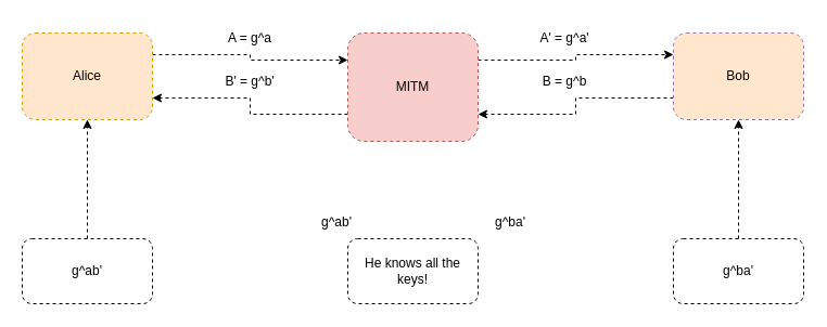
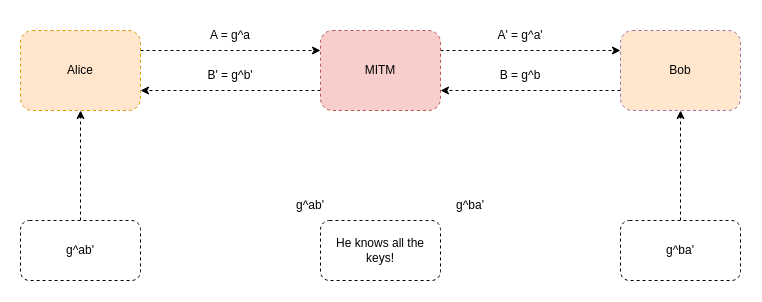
  <mxCell id="0" />
  <mxCell id="1" parent="0" />
  <mxCell id="2" style="edgeStyle=orthogonalEdgeStyle;rounded=0;orthogonalLoop=1;jettySize=auto;html=1;exitX=1;exitY=0.25;exitDx=0;exitDy=0;entryX=0;entryY=0.25;entryDx=0;entryDy=0;dashed=1;" edge="1" parent="1" source="3" target="6"><mxGeometry relative="1" as="geometry" /></mxCell>
  <mxCell id="3" value="Alice" style="rounded=1;whiteSpace=wrap;html=1;dashed=1;fillColor=#ffe6cc;strokeColor=#d79b00;" vertex="1" parent="1"><mxGeometry x="20" y="30" width="120" height="80" as="geometry" /></mxCell>
  <mxCell id="4" style="edgeStyle=orthogonalEdgeStyle;rounded=0;orthogonalLoop=1;jettySize=auto;html=1;exitX=0;exitY=0.75;exitDx=0;exitDy=0;entryX=1;entryY=0.75;entryDx=0;entryDy=0;dashed=1;" edge="1" parent="1" source="6" target="3"><mxGeometry relative="1" as="geometry" /></mxCell>
  <mxCell id="5" style="edgeStyle=orthogonalEdgeStyle;rounded=0;orthogonalLoop=1;jettySize=auto;html=1;exitX=1;exitY=0.25;exitDx=0;exitDy=0;entryX=0;entryY=0.25;entryDx=0;entryDy=0;dashed=1;" edge="1" parent="1" source="6" target="8"><mxGeometry relative="1" as="geometry" /></mxCell>
- <mxCell id="6" value="MITM" style="rounded=1;whiteSpace=wrap;html=1;dashed=1;fillColor=#f8cecc;strokeColor=#b85450;" vertex="1" parent="1"><mxGeometry x="320" y="30" width="120" height="100" as="geometry" /></mxCell>
+ <mxCell id="6" value="MITM" style="rounded=1;whiteSpace=wrap;html=1;dashed=1;fillColor=#f8cecc;strokeColor=#b85450;" vertex="1" parent="1"><mxGeometry x="320" y="30" width="120" height="80" as="geometry" /></mxCell>
  <mxCell id="7" style="edgeStyle=orthogonalEdgeStyle;rounded=0;orthogonalLoop=1;jettySize=auto;html=1;exitX=0;exitY=0.75;exitDx=0;exitDy=0;entryX=1;entryY=0.75;entryDx=0;entryDy=0;dashed=1;" edge="1" parent="1" source="8" target="6"><mxGeometry relative="1" as="geometry" /></mxCell>
  <mxCell id="8" value="Bob" style="rounded=1;whiteSpace=wrap;html=1;dashed=1;fillColor=#ffe6cc;strokeColor=#9673a6;" vertex="1" parent="1"><mxGeometry x="620" y="30" width="120" height="80" as="geometry" /></mxCell>
  <mxCell id="9" value="A = g^a" style="text;html=1;align=center;verticalAlign=middle;whiteSpace=wrap;rounded=0;" vertex="1" parent="1"><mxGeometry x="200" y="20" width="60" height="30" as="geometry" /></mxCell>
  <mxCell id="10" value="A' = g^a'" style="text;html=1;align=center;verticalAlign=middle;whiteSpace=wrap;rounded=0;" vertex="1" parent="1"><mxGeometry x="490" y="20" width="60" height="30" as="geometry" /></mxCell>
  <mxCell id="11" value="B = g^b" style="text;html=1;align=center;verticalAlign=middle;whiteSpace=wrap;rounded=0;" vertex="1" parent="1"><mxGeometry x="490" y="60" width="60" height="30" as="geometry" /></mxCell>
  <mxCell id="12" value="B' = g^b'" style="text;html=1;align=center;verticalAlign=middle;whiteSpace=wrap;rounded=0;" vertex="1" parent="1"><mxGeometry x="200" y="60" width="60" height="30" as="geometry" /></mxCell>
  <mxCell id="13" value="He knows all the keys!" style="rounded=1;whiteSpace=wrap;html=1;dashed=1;" vertex="1" parent="1"><mxGeometry x="320" y="220" width="120" height="60" as="geometry" /></mxCell>
  <mxCell id="14" style="edgeStyle=orthogonalEdgeStyle;rounded=0;orthogonalLoop=1;jettySize=auto;html=1;exitX=0.5;exitY=0;exitDx=0;exitDy=0;entryX=0.5;entryY=1;entryDx=0;entryDy=0;dashed=1;" edge="1" parent="1" source="15" target="3"><mxGeometry relative="1" as="geometry" /></mxCell>
  <mxCell id="15" value="g^ab'" style="rounded=1;whiteSpace=wrap;html=1;dashed=1;" vertex="1" parent="1"><mxGeometry x="20" y="220" width="120" height="60" as="geometry" /></mxCell>
  <mxCell id="16" style="edgeStyle=orthogonalEdgeStyle;rounded=0;orthogonalLoop=1;jettySize=auto;html=1;exitX=0.5;exitY=0;exitDx=0;exitDy=0;entryX=0.5;entryY=1;entryDx=0;entryDy=0;dashed=1;" edge="1" parent="1" source="17" target="8"><mxGeometry relative="1" as="geometry" /></mxCell>
  <mxCell id="17" value="g^ba'" style="rounded=1;whiteSpace=wrap;html=1;dashed=1;" vertex="1" parent="1"><mxGeometry x="620" y="220" width="120" height="60" as="geometry" /></mxCell>
  <mxCell id="18" value="g^ab'" style="text;html=1;align=center;verticalAlign=middle;whiteSpace=wrap;rounded=0;" vertex="1" parent="1"><mxGeometry x="280" y="190" width="60" height="30" as="geometry" /></mxCell>
  <mxCell id="19" value="g^ba'" style="text;html=1;align=center;verticalAlign=middle;whiteSpace=wrap;rounded=0;" vertex="1" parent="1"><mxGeometry x="440" y="190" width="60" height="30" as="geometry" /></mxCell>
